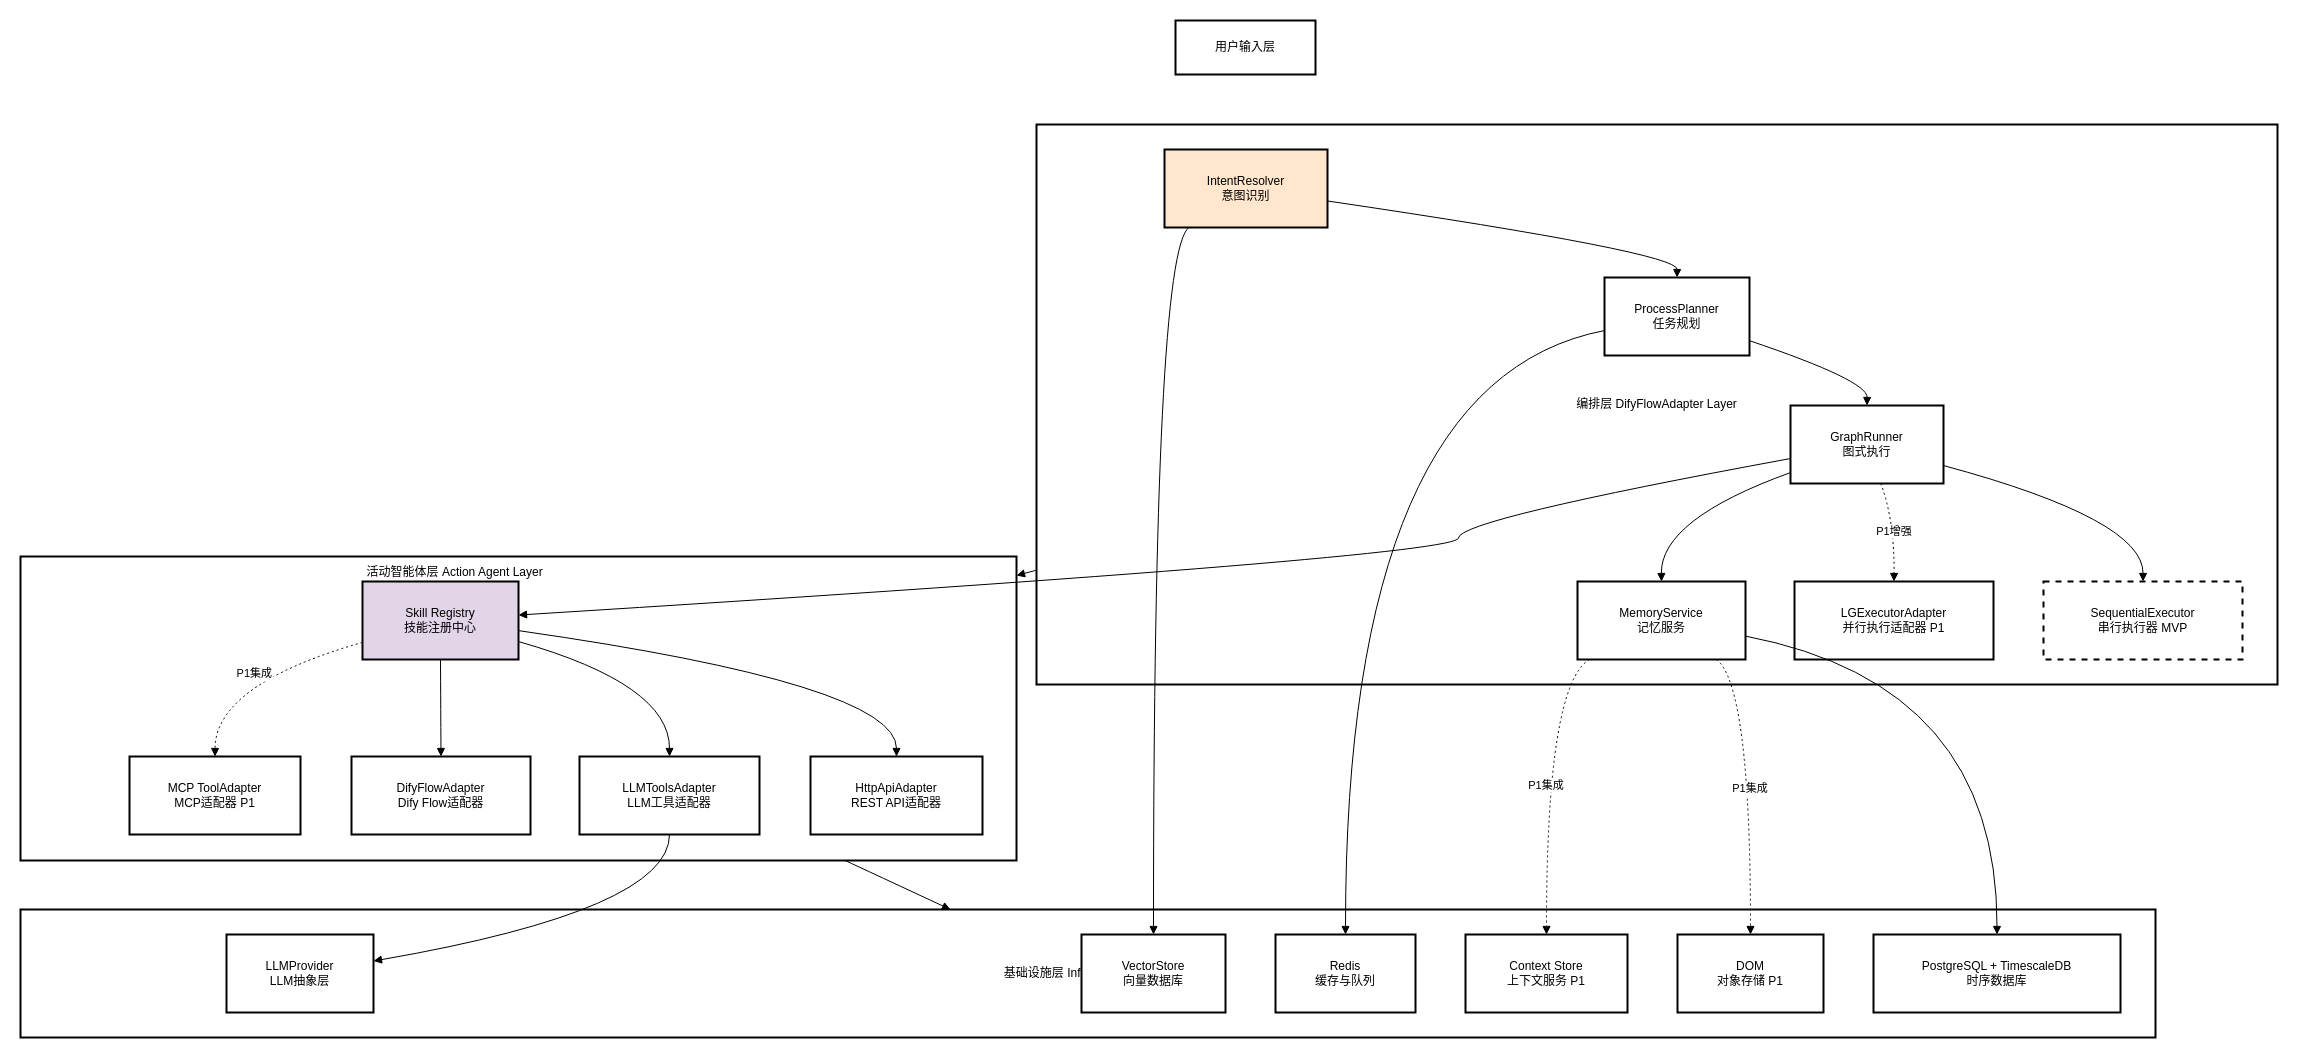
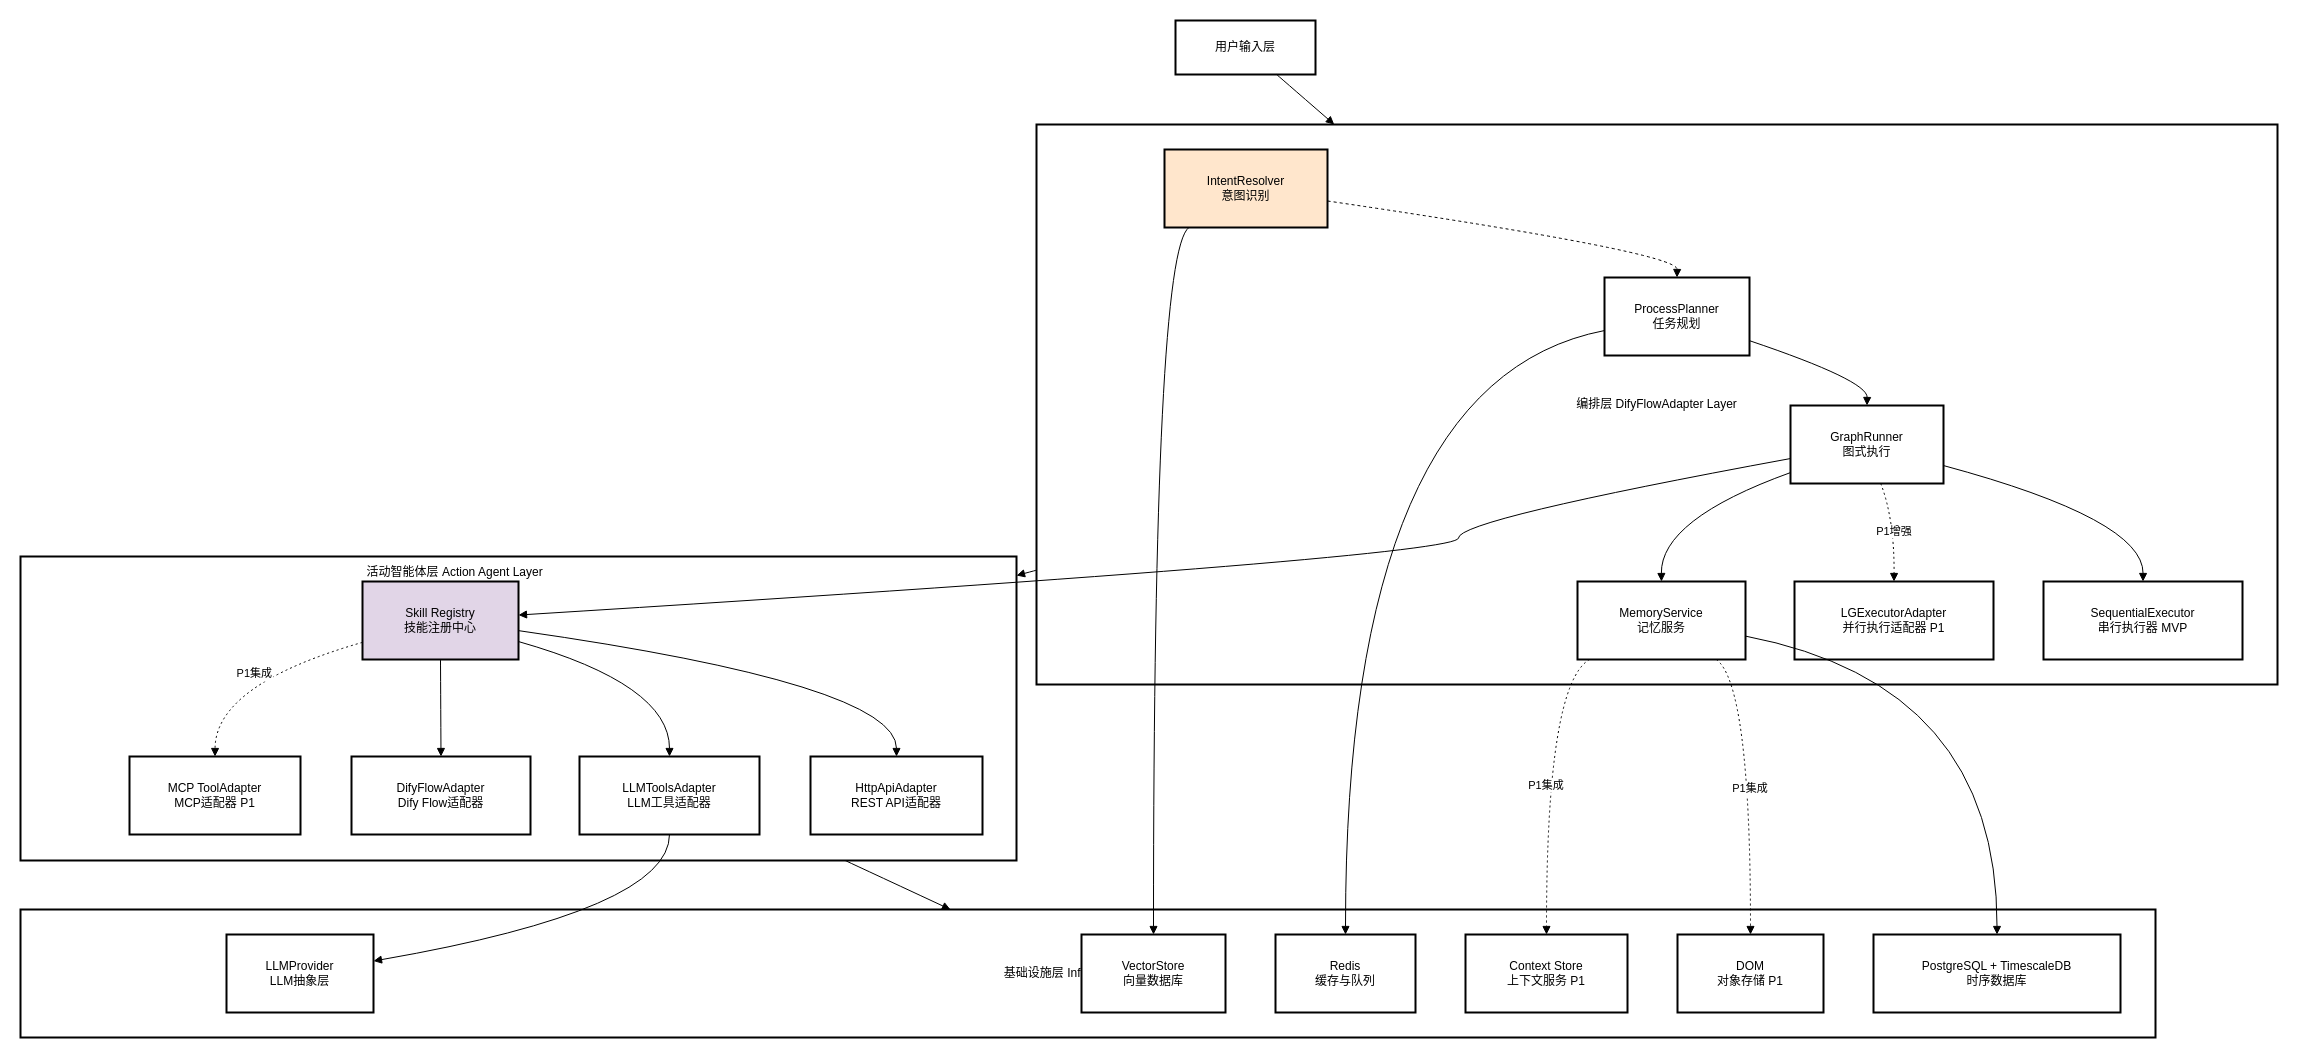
  <mxCell id="0" />
  <mxCell id="1" parent="0" />
  <mxCell id="2" value="基础设施层 Infrastructure Layer" style="whiteSpace=wrap;strokeWidth=2;" vertex="1" parent="1"><mxGeometry x="20" y="909" width="2135" height="128" as="geometry" /></mxCell>
  <mxCell id="3" value="活动智能体层 Action Agent Layer                                      &#10;&#10;&#10;&#10;&#10;&#10;&#10;&#10;&#10;&#10;&#10;&#10;&#10;&#10;&#10;&#10;&#10;&#10;&#10;" style="whiteSpace=wrap;strokeWidth=2;" vertex="1" parent="1"><mxGeometry x="20" y="556" width="996" height="304" as="geometry" /></mxCell>
  <mxCell id="4" value="编排层 DifyFlowAdapter Layer" style="whiteSpace=wrap;strokeWidth=2;" vertex="1" parent="1"><mxGeometry x="1036" y="124" width="1241" height="560" as="geometry" /></mxCell>
  <mxCell id="5" value="用户输入层" style="whiteSpace=wrap;strokeWidth=2;" vertex="1" parent="1"><mxGeometry x="1175" y="20" width="140" height="54" as="geometry" /></mxCell>
  <mxCell id="6" value="IntentResolver&#10;意图识别" style="whiteSpace=wrap;strokeWidth=2;fillColor=#ffe6cc;" vertex="1" parent="1"><mxGeometry x="1164" y="149" width="163" height="78" as="geometry" /></mxCell>
  <mxCell id="7" value="ProcessPlanner&#10;任务规划" style="whiteSpace=wrap;strokeWidth=2;" vertex="1" parent="1"><mxGeometry x="1604" y="277" width="145" height="78" as="geometry" /></mxCell>
  <mxCell id="8" value="GraphRunner&#10;图式执行" style="whiteSpace=wrap;strokeWidth=2;" vertex="1" parent="1"><mxGeometry x="1790" y="405" width="153" height="78" as="geometry" /></mxCell>
  <mxCell id="9" value="MemoryService&#10;记忆服务" style="whiteSpace=wrap;strokeWidth=2;" vertex="1" parent="1"><mxGeometry x="1577" y="581" width="168" height="78" as="geometry" /></mxCell>
- <mxCell id="10" value="SequentialExecutor&#10;串行执行器 MVP" style="whiteSpace=wrap;strokeWidth=2;dashed=1;" vertex="1" parent="1"><mxGeometry x="2043" y="581" width="199" height="78" as="geometry" /></mxCell>
+ <mxCell id="10" value="SequentialExecutor&#10;串行执行器 MVP" style="whiteSpace=wrap;strokeWidth=2;" vertex="1" parent="1"><mxGeometry x="2043" y="581" width="199" height="78" as="geometry" /></mxCell>
  <mxCell id="11" value="LGExecutorAdapter&#10;并行执行适配器 P1" style="whiteSpace=wrap;strokeWidth=2;" vertex="1" parent="1"><mxGeometry x="1794" y="581" width="199" height="78" as="geometry" /></mxCell>
  <mxCell id="12" value="Skill Registry&#10;技能注册中心" style="whiteSpace=wrap;strokeWidth=2;fillColor=#e1d5e7;" vertex="1" parent="1"><mxGeometry x="362" y="581" width="156" height="78" as="geometry" /></mxCell>
  <mxCell id="13" value="HttpApiAdapter&#10;REST API适配器" style="whiteSpace=wrap;strokeWidth=2;" vertex="1" parent="1"><mxGeometry x="810" y="756" width="172" height="78" as="geometry" /></mxCell>
  <mxCell id="14" value="LLMToolsAdapter&#10;LLM工具适配器" style="whiteSpace=wrap;strokeWidth=2;" vertex="1" parent="1"><mxGeometry x="579" y="756" width="180" height="78" as="geometry" /></mxCell>
  <mxCell id="15" value="DifyFlowAdapter&#10;Dify Flow适配器" style="whiteSpace=wrap;strokeWidth=2;" vertex="1" parent="1"><mxGeometry x="351" y="756" width="179" height="78" as="geometry" /></mxCell>
  <mxCell id="16" value="MCP ToolAdapter&#10;MCP适配器 P1" style="whiteSpace=wrap;strokeWidth=2;" vertex="1" parent="1"><mxGeometry x="129" y="756" width="171" height="78" as="geometry" /></mxCell>
  <mxCell id="17" value="LLMProvider&#10;LLM抽象层" style="whiteSpace=wrap;strokeWidth=2;" vertex="1" parent="1"><mxGeometry x="226" y="934" width="147" height="78" as="geometry" /></mxCell>
  <mxCell id="18" value="VectorStore&#10;向量数据库" style="whiteSpace=wrap;strokeWidth=2;" vertex="1" parent="1"><mxGeometry x="1081" y="934" width="144" height="78" as="geometry" /></mxCell>
  <mxCell id="19" value="PostgreSQL + TimescaleDB&#10;时序数据库" style="whiteSpace=wrap;strokeWidth=2;" vertex="1" parent="1"><mxGeometry x="1873" y="934" width="247" height="78" as="geometry" /></mxCell>
  <mxCell id="20" value="Redis&#10;缓存与队列" style="whiteSpace=wrap;strokeWidth=2;" vertex="1" parent="1"><mxGeometry x="1275" y="934" width="140" height="78" as="geometry" /></mxCell>
  <mxCell id="21" value="DOM&#10;对象存储 P1" style="whiteSpace=wrap;strokeWidth=2;" vertex="1" parent="1"><mxGeometry x="1677" y="934" width="146" height="78" as="geometry" /></mxCell>
  <mxCell id="22" value="Context Store&#10;上下文服务 P1" style="whiteSpace=wrap;strokeWidth=2;" vertex="1" parent="1"><mxGeometry x="1465" y="934" width="162" height="78" as="geometry" /></mxCell>
- <mxCell id="23" value="" style="curved=1;startArrow=none;endArrow=block;exitX=1;exitY=0.66;entryX=0.5;entryY=0;rounded=0;" edge="1" parent="1" source="6" target="7"><mxGeometry relative="1" as="geometry"><Array as="points"><mxPoint x="1677" y="252" /></Array></mxGeometry></mxCell>
+ <mxCell id="23" value="" style="curved=1;startArrow=none;endArrow=block;exitX=1;exitY=0.66;entryX=0.5;entryY=0;rounded=0;dashed=1;" edge="1" parent="1" source="6" target="7"><mxGeometry relative="1" as="geometry"><Array as="points"><mxPoint x="1677" y="252" /></Array></mxGeometry></mxCell>
  <mxCell id="24" value="" style="curved=1;startArrow=none;endArrow=block;exitX=1;exitY=0.81;entryX=0.5;entryY=0;rounded=0;" edge="1" parent="1" source="7" target="8"><mxGeometry relative="1" as="geometry"><Array as="points"><mxPoint x="1867" y="380" /></Array></mxGeometry></mxCell>
  <mxCell id="25" value="" style="curved=1;startArrow=none;endArrow=block;exitX=1;exitY=0.77;entryX=0.5;entryY=-0.01;rounded=0;" edge="1" parent="1" source="8" target="10"><mxGeometry relative="1" as="geometry"><Array as="points"><mxPoint x="2143" y="519" /></Array></mxGeometry></mxCell>
  <mxCell id="26" value="P1增强" style="curved=1;dashed=1;dashPattern=2 3;startArrow=none;endArrow=block;exitX=0.59;exitY=1;entryX=0.5;entryY=-0.01;rounded=0;" edge="1" parent="1" source="8" target="11"><mxGeometry relative="1" as="geometry"><Array as="points"><mxPoint x="1894" y="519" /></Array></mxGeometry></mxCell>
  <mxCell id="27" value="" style="curved=1;startArrow=none;endArrow=block;exitX=0;exitY=0.86;entryX=0.5;entryY=-0.01;rounded=0;" edge="1" parent="1" source="8" target="9"><mxGeometry relative="1" as="geometry"><Array as="points"><mxPoint x="1660" y="519" /></Array></mxGeometry></mxCell>
  <mxCell id="28" value="" style="curved=1;startArrow=none;endArrow=block;exitX=0;exitY=0.68;entryX=1;entryY=0.43;rounded=0;" edge="1" parent="1" source="8" target="12"><mxGeometry relative="1" as="geometry"><Array as="points"><mxPoint x="1458" y="519" /><mxPoint x="1458" y="556" /></Array></mxGeometry></mxCell>
  <mxCell id="29" value="" style="curved=1;startArrow=none;endArrow=block;exitX=1;exitY=0.63;entryX=0.5;entryY=0;rounded=0;" edge="1" parent="1" source="12" target="13"><mxGeometry relative="1" as="geometry"><Array as="points"><mxPoint x="896" y="684" /></Array></mxGeometry></mxCell>
  <mxCell id="30" value="" style="curved=1;startArrow=none;endArrow=block;exitX=1;exitY=0.77;entryX=0.5;entryY=0;rounded=0;" edge="1" parent="1" source="12" target="14"><mxGeometry relative="1" as="geometry"><Array as="points"><mxPoint x="669" y="684" /></Array></mxGeometry></mxCell>
  <mxCell id="31" value="" style="curved=1;startArrow=none;endArrow=block;exitX=0.5;exitY=0.99;entryX=0.5;entryY=0;rounded=0;" edge="1" parent="1" source="12" target="15"><mxGeometry relative="1" as="geometry"><Array as="points" /></mxGeometry></mxCell>
  <mxCell id="32" value="P1集成" style="curved=1;dashed=1;dashPattern=2 3;startArrow=none;endArrow=block;exitX=0;exitY=0.78;entryX=0.5;entryY=0;rounded=0;" edge="1" parent="1" source="12" target="16"><mxGeometry relative="1" as="geometry"><Array as="points"><mxPoint x="215" y="684" /></Array></mxGeometry></mxCell>
  <mxCell id="33" value="" style="curved=1;startArrow=none;endArrow=block;exitX=0.15;exitY=1;entryX=0.5;entryY=0;rounded=0;" edge="1" parent="1" source="6" target="18"><mxGeometry relative="1" as="geometry"><Array as="points"><mxPoint x="1153" y="252" /></Array></mxGeometry></mxCell>
  <mxCell id="34" value="" style="curved=1;startArrow=none;endArrow=block;exitX=0;exitY=0.68;entryX=0.5;entryY=0;rounded=0;" edge="1" parent="1" source="7" target="20"><mxGeometry relative="1" as="geometry"><Array as="points"><mxPoint x="1345" y="380" /></Array></mxGeometry></mxCell>
  <mxCell id="35" value="" style="curved=1;startArrow=none;endArrow=block;exitX=1;exitY=0.7;entryX=0.5;entryY=0;rounded=0;" edge="1" parent="1" source="9" target="19"><mxGeometry relative="1" as="geometry"><Array as="points"><mxPoint x="1997" y="684" /></Array></mxGeometry></mxCell>
  <mxCell id="36" value="P1集成" style="curved=1;dashed=1;dashPattern=2 3;startArrow=none;endArrow=block;exitX=0.82;exitY=0.99;entryX=0.5;entryY=0;rounded=0;" edge="1" parent="1" source="9" target="21"><mxGeometry relative="1" as="geometry"><Array as="points"><mxPoint x="1750" y="684" /></Array></mxGeometry></mxCell>
  <mxCell id="37" value="P1集成" style="curved=1;dashed=1;dashPattern=2 3;startArrow=none;endArrow=block;exitX=0.08;exitY=0.99;entryX=0.5;entryY=0;rounded=0;" edge="1" parent="1" source="9" target="22"><mxGeometry relative="1" as="geometry"><Array as="points"><mxPoint x="1546" y="684" /></Array></mxGeometry></mxCell>
  <mxCell id="38" value="" style="curved=1;startArrow=none;endArrow=block;exitX=0.5;exitY=1;entryX=1;entryY=0.34;rounded=0;" edge="1" parent="1" source="14" target="17"><mxGeometry relative="1" as="geometry"><Array as="points"><mxPoint x="669" y="909" /></Array></mxGeometry></mxCell>
+ <mxCell id="39" value="" style="curved=1;startArrow=none;endArrow=block;rounded=0;" edge="1" parent="1" source="5" target="4"><mxGeometry relative="1" as="geometry"><Array as="points" /></mxGeometry></mxCell>
  <mxCell id="40" value="" style="curved=1;startArrow=none;endArrow=block;rounded=0;" edge="1" parent="1" source="4" target="3"><mxGeometry relative="1" as="geometry"><Array as="points" /></mxGeometry></mxCell>
  <mxCell id="41" value="" style="curved=1;startArrow=none;endArrow=block;rounded=0;" edge="1" parent="1" source="3" target="2"><mxGeometry relative="1" as="geometry"><Array as="points" /></mxGeometry></mxCell>
